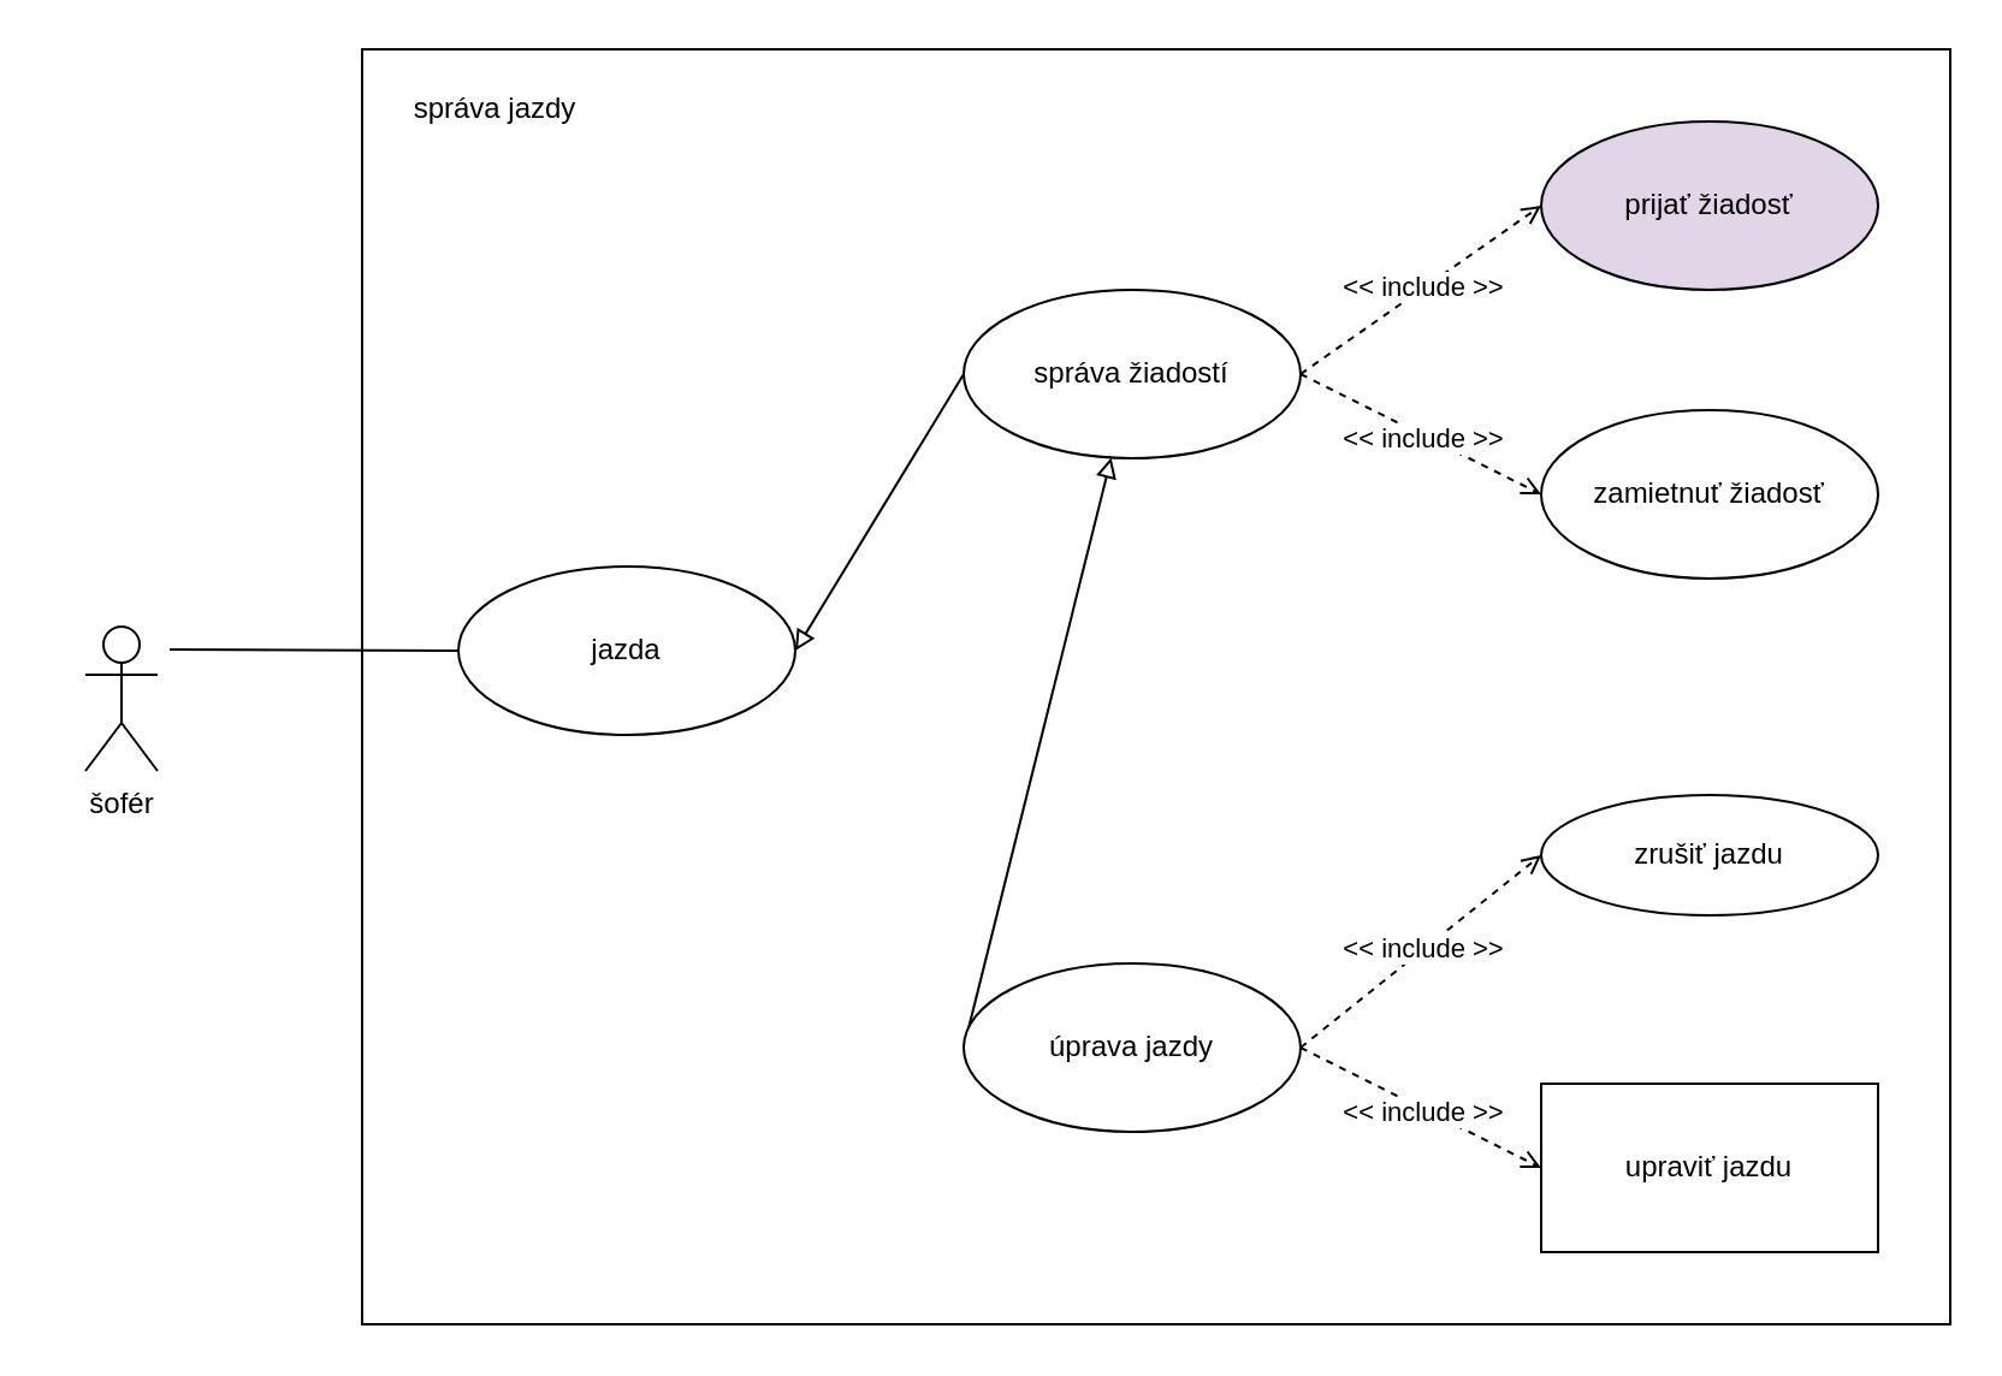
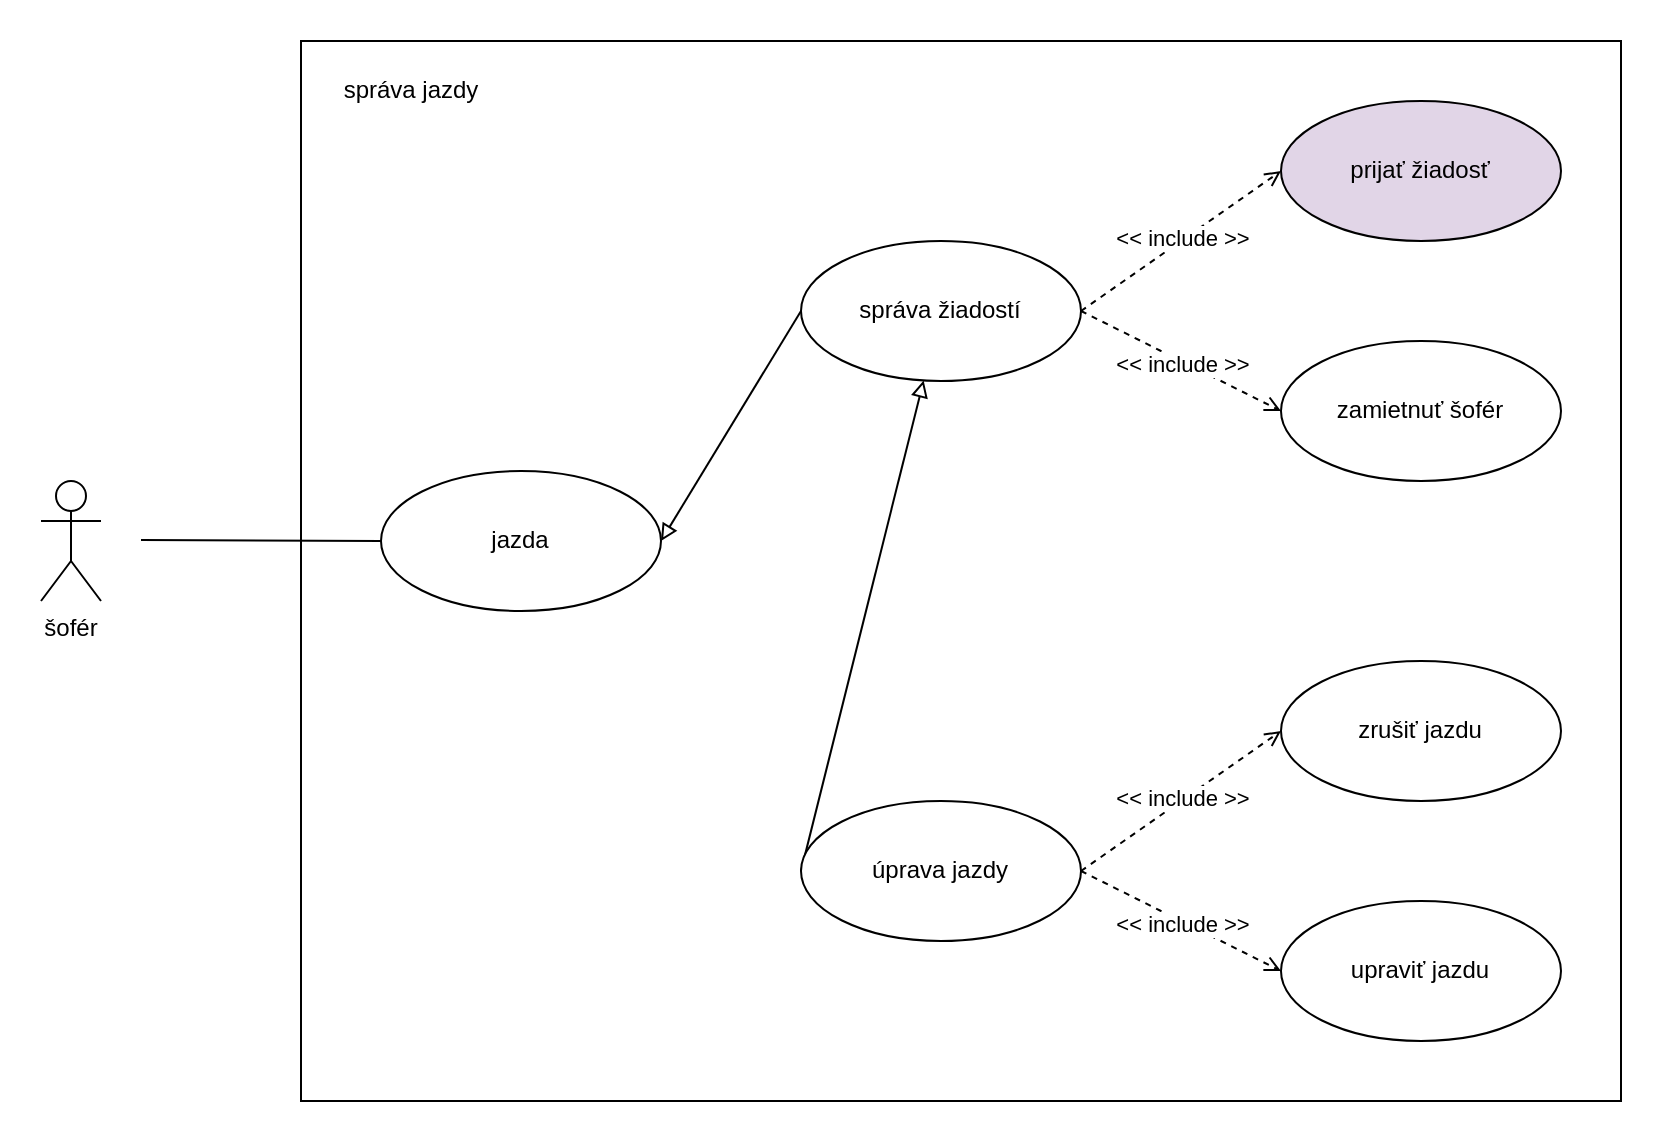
  <mxCell id="0" />
  <mxCell id="1" parent="0" />
  <mxCell id="2" style="rounded=0;orthogonalLoop=1;jettySize=auto;html=1;exitX=1;exitY=0.5;exitDx=0;exitDy=0;entryX=0;entryY=0.5;entryDx=0;entryDy=0;dashed=1;endArrow=open;endFill=0;" edge="1" parent="1" source="6" target="7"><mxGeometry relative="1" as="geometry" /></mxCell>
  <mxCell id="3" value="&amp;lt;&amp;lt; include &amp;gt;&amp;gt;" style="edgeLabel;html=1;align=center;verticalAlign=middle;resizable=0;points=[];" vertex="1" connectable="0" parent="2"><mxGeometry x="0.022" y="1" relative="1" as="geometry"><mxPoint as="offset" /></mxGeometry></mxCell>
  <mxCell id="4" style="rounded=0;orthogonalLoop=1;jettySize=auto;html=1;exitX=1;exitY=0.5;exitDx=0;exitDy=0;entryX=0;entryY=0.5;entryDx=0;entryDy=0;dashed=1;endArrow=open;endFill=0;" edge="1" parent="1" source="6" target="8"><mxGeometry relative="1" as="geometry" /></mxCell>
  <mxCell id="5" value="&amp;lt;&amp;lt; include &amp;gt;&amp;gt;" style="edgeLabel;html=1;align=center;verticalAlign=middle;resizable=0;points=[];" vertex="1" connectable="0" parent="4"><mxGeometry x="-0.002" relative="1" as="geometry"><mxPoint y="1" as="offset" /></mxGeometry></mxCell>
  <mxCell id="6" value="správa žiadostí" style="ellipse;whiteSpace=wrap;html=1;" vertex="1" parent="1"><mxGeometry x="400" y="120" width="140" height="70" as="geometry" /></mxCell>
  <mxCell id="7" value="prijať žiadosť" style="ellipse;whiteSpace=wrap;html=1;fillColor=#e1d5e7;" vertex="1" parent="1"><mxGeometry x="640" y="50" width="140" height="70" as="geometry" /></mxCell>
- <mxCell id="8" value="zamietnuť žiadosť" style="ellipse;whiteSpace=wrap;html=1;" vertex="1" parent="1"><mxGeometry x="640" y="170" width="140" height="70" as="geometry" /></mxCell>
+ <mxCell id="8" value="zamietnuť šofér" style="ellipse;whiteSpace=wrap;html=1;" vertex="1" parent="1"><mxGeometry x="640" y="170" width="140" height="70" as="geometry" /></mxCell>
  <mxCell id="9" style="rounded=0;orthogonalLoop=1;jettySize=auto;html=1;entryX=0;entryY=0.5;entryDx=0;entryDy=0;endArrow=none;endFill=0;exitX=1;exitY=0.5;exitDx=0;exitDy=0;startArrow=block;startFill=0;" edge="1" parent="1" source="20" target="6"><mxGeometry relative="1" as="geometry"><mxPoint x="70" y="270" as="sourcePoint" /><mxPoint x="460" y="535" as="targetPoint" /></mxGeometry></mxCell>
- <mxCell id="10" value="šofér" style="shape=umlActor;verticalLabelPosition=bottom;verticalAlign=top;html=1;outlineConnect=0;" vertex="1" parent="1"><mxGeometry x="35" y="260" width="30" height="60" as="geometry" /></mxCell>
+ <mxCell id="10" value="šofér" style="shape=umlActor;verticalLabelPosition=bottom;verticalAlign=top;html=1;outlineConnect=0;" vertex="1" parent="1"><mxGeometry x="20" y="240" width="30" height="60" as="geometry" /></mxCell>
  <mxCell id="11" style="rounded=0;orthogonalLoop=1;jettySize=auto;html=1;exitX=1;exitY=0.5;exitDx=0;exitDy=0;entryX=0;entryY=0.5;entryDx=0;entryDy=0;dashed=1;endArrow=open;endFill=0;" edge="1" source="16" target="17" parent="1"><mxGeometry relative="1" as="geometry" /></mxCell>
  <mxCell id="12" value="&amp;lt;&amp;lt; include &amp;gt;&amp;gt;" style="edgeLabel;html=1;align=center;verticalAlign=middle;resizable=0;points=[];" vertex="1" connectable="0" parent="11"><mxGeometry x="0.022" y="1" relative="1" as="geometry"><mxPoint as="offset" /></mxGeometry></mxCell>
  <mxCell id="13" style="rounded=0;orthogonalLoop=1;jettySize=auto;html=1;exitX=1;exitY=0.5;exitDx=0;exitDy=0;entryX=0;entryY=0.5;entryDx=0;entryDy=0;dashed=1;endArrow=open;endFill=0;" edge="1" source="16" target="18" parent="1"><mxGeometry relative="1" as="geometry" /></mxCell>
  <mxCell id="14" value="&amp;lt;&amp;lt; include &amp;gt;&amp;gt;" style="edgeLabel;html=1;align=center;verticalAlign=middle;resizable=0;points=[];" vertex="1" connectable="0" parent="13"><mxGeometry x="-0.002" relative="1" as="geometry"><mxPoint y="1" as="offset" /></mxGeometry></mxCell>
  <mxCell id="15" style="rounded=0;orthogonalLoop=1;jettySize=auto;html=1;exitX=0;exitY=0.5;exitDx=0;exitDy=0;endArrow=block;endFill=0;startArrow=none;startFill=0;" edge="1" parent="1" source="16" target="6"><mxGeometry relative="1" as="geometry"><mxPoint x="340" y="290" as="targetPoint" /></mxGeometry></mxCell>
  <mxCell id="16" value="úprava jazdy" style="ellipse;whiteSpace=wrap;html=1;" vertex="1" parent="1"><mxGeometry x="400" y="400" width="140" height="70" as="geometry" /></mxCell>
- <mxCell id="17" value="zrušiť jazdu" style="ellipse;whiteSpace=wrap;html=1;" vertex="1" parent="1"><mxGeometry x="640" y="330" width="140" height="50" as="geometry" /></mxCell>
- <mxCell id="18" value="upraviť jazdu" style="whiteSpace=wrap;html=1;rounded=0;" vertex="1" parent="1"><mxGeometry x="640" y="450" width="140" height="70" as="geometry" /></mxCell>
+ <mxCell id="17" value="zrušiť jazdu" style="ellipse;whiteSpace=wrap;html=1;" vertex="1" parent="1"><mxGeometry x="640" y="330" width="140" height="70" as="geometry" /></mxCell>
+ <mxCell id="18" value="upraviť jazdu" style="ellipse;whiteSpace=wrap;html=1;" vertex="1" parent="1"><mxGeometry x="640" y="450" width="140" height="70" as="geometry" /></mxCell>
  <mxCell id="19" style="rounded=0;orthogonalLoop=1;jettySize=auto;html=1;exitX=0;exitY=0.5;exitDx=0;exitDy=0;endArrow=none;endFill=0;" edge="1" parent="1" source="20"><mxGeometry relative="1" as="geometry"><mxPoint x="70" y="269.526" as="targetPoint" /></mxGeometry></mxCell>
  <mxCell id="20" value="jazda" style="ellipse;whiteSpace=wrap;html=1;" vertex="1" parent="1"><mxGeometry x="190" y="235" width="140" height="70" as="geometry" /></mxCell>
  <mxCell id="21" value="" style="rounded=0;whiteSpace=wrap;html=1;fillColor=none;" vertex="1" parent="1"><mxGeometry x="150" y="20" width="660" height="530" as="geometry" /></mxCell>
  <mxCell id="22" value="správa jazdy" style="text;html=1;align=center;verticalAlign=middle;resizable=0;points=[];autosize=1;strokeColor=none;fillColor=none;" vertex="1" parent="1"><mxGeometry x="160" y="30" width="90" height="30" as="geometry" /></mxCell>
